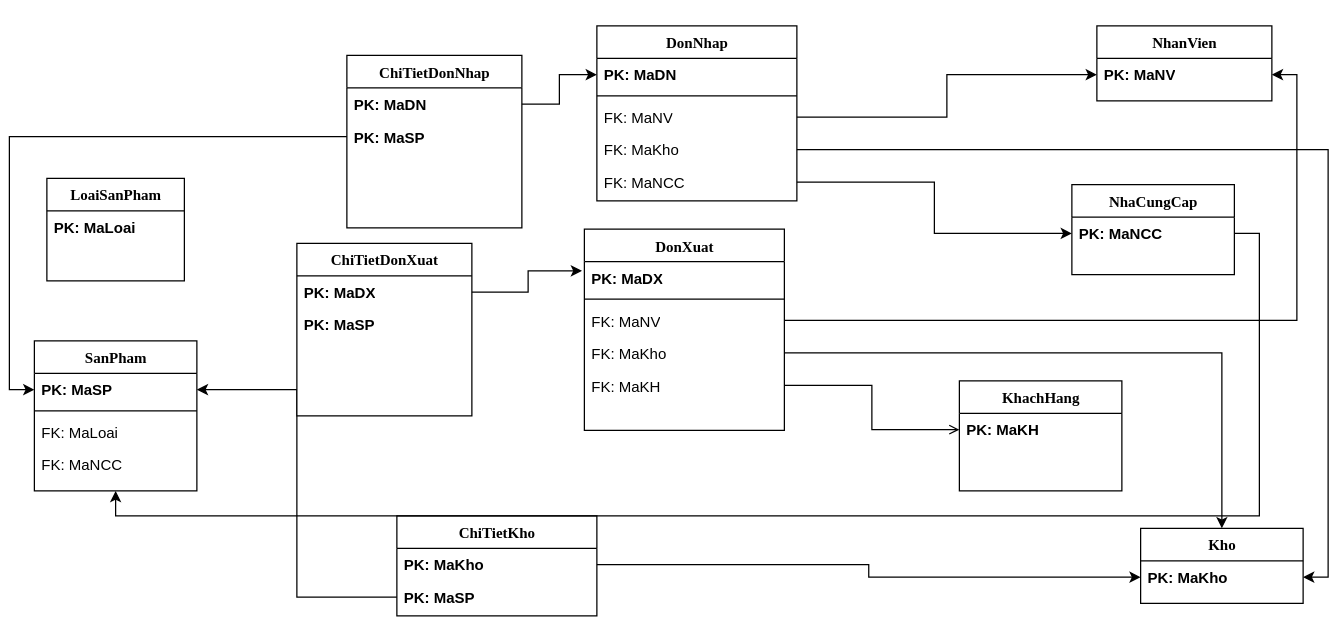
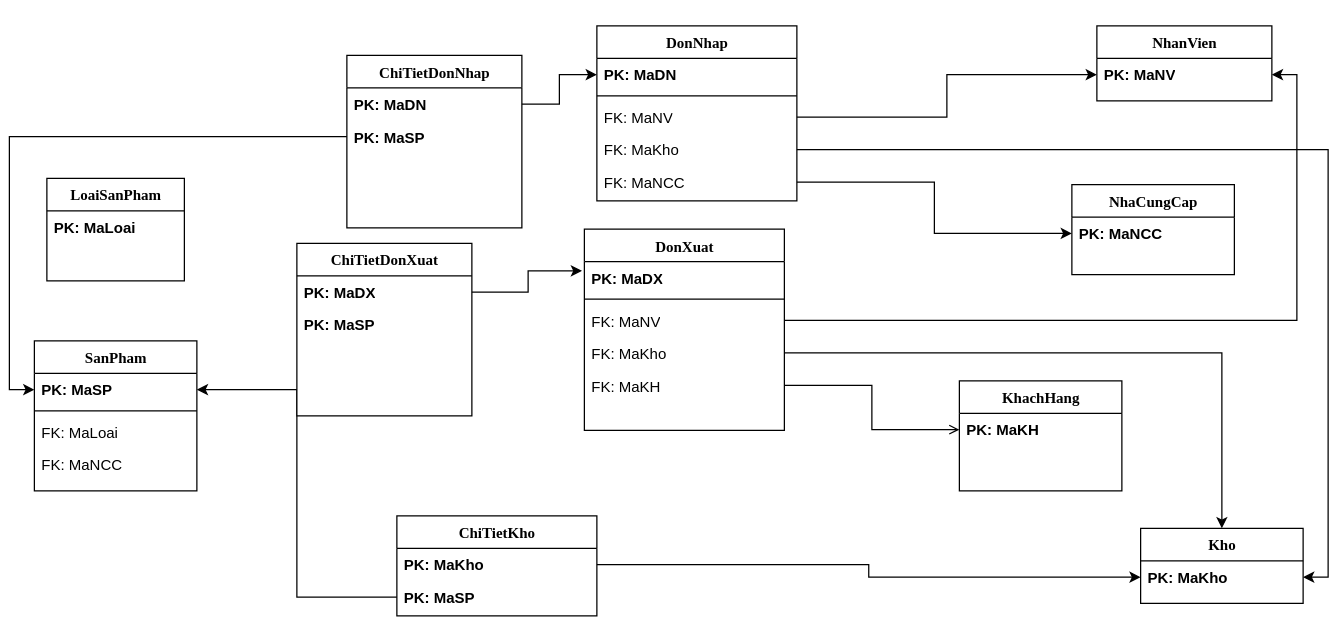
  <mxCell id="0" />
  <mxCell id="1" parent="0" />
  <mxCell id="2" value="&lt;div&gt;NhanVien&lt;/div&gt;&lt;div&gt;&lt;br&gt;&lt;/div&gt;" style="swimlane;html=1;fontStyle=1;align=center;verticalAlign=top;childLayout=stackLayout;horizontal=1;startSize=26;horizontalStack=0;resizeParent=1;resizeLast=0;collapsible=1;marginBottom=0;swimlaneFillColor=#ffffff;rounded=0;shadow=0;comic=0;labelBackgroundColor=none;strokeWidth=1;fillColor=none;fontFamily=Verdana;fontSize=12" parent="1" vertex="1"><mxGeometry x="870" y="20" width="140" height="60" as="geometry" /></mxCell>
  <mxCell id="3" value="&lt;div&gt;PK: MaNV&lt;/div&gt;&lt;div&gt;&lt;br&gt;&lt;/div&gt;" style="text;html=1;strokeColor=none;fillColor=none;align=left;verticalAlign=top;spacingLeft=4;spacingRight=4;whiteSpace=wrap;overflow=hidden;rotatable=0;points=[[0,0.5],[1,0.5]];portConstraint=eastwest;fontStyle=1" parent="2" vertex="1"><mxGeometry y="26" width="140" height="26" as="geometry" /></mxCell>
  <mxCell id="4" value="&lt;div&gt;NhaCungCap&lt;/div&gt;" style="swimlane;html=1;fontStyle=1;align=center;verticalAlign=top;childLayout=stackLayout;horizontal=1;startSize=26;horizontalStack=0;resizeParent=1;resizeLast=0;collapsible=1;marginBottom=0;swimlaneFillColor=#ffffff;rounded=0;shadow=0;comic=0;labelBackgroundColor=none;strokeWidth=1;fillColor=none;fontFamily=Verdana;fontSize=12" parent="1" vertex="1"><mxGeometry x="850" y="147" width="130" height="72" as="geometry" /></mxCell>
  <mxCell id="5" value="PK: MaNCC" style="text;html=1;strokeColor=none;fillColor=none;align=left;verticalAlign=top;spacingLeft=4;spacingRight=4;whiteSpace=wrap;overflow=hidden;rotatable=0;points=[[0,0.5],[1,0.5]];portConstraint=eastwest;fontStyle=1" parent="4" vertex="1"><mxGeometry y="26" width="130" height="26" as="geometry" /></mxCell>
  <mxCell id="6" value="SanPham" style="swimlane;html=1;fontStyle=1;align=center;verticalAlign=top;childLayout=stackLayout;horizontal=1;startSize=26;horizontalStack=0;resizeParent=1;resizeLast=0;collapsible=1;marginBottom=0;swimlaneFillColor=#ffffff;rounded=0;shadow=0;comic=0;labelBackgroundColor=none;strokeWidth=1;fillColor=none;fontFamily=Verdana;fontSize=12" parent="1" vertex="1"><mxGeometry x="20" y="272" width="130" height="120" as="geometry" /></mxCell>
  <mxCell id="7" value="PK: MaSP" style="text;html=1;strokeColor=none;fillColor=none;align=left;verticalAlign=top;spacingLeft=4;spacingRight=4;whiteSpace=wrap;overflow=hidden;rotatable=0;points=[[0,0.5],[1,0.5]];portConstraint=eastwest;fontStyle=1" parent="6" vertex="1"><mxGeometry y="26" width="130" height="26" as="geometry" /></mxCell>
  <mxCell id="8" value="" style="line;html=1;strokeWidth=1;fillColor=none;align=left;verticalAlign=middle;spacingTop=-1;spacingLeft=3;spacingRight=3;rotatable=0;labelPosition=right;points=[];portConstraint=eastwest;" parent="6" vertex="1"><mxGeometry y="52" width="130" height="8" as="geometry" /></mxCell>
  <mxCell id="9" value="FK: MaLoai" style="text;html=1;strokeColor=none;fillColor=none;align=left;verticalAlign=top;spacingLeft=4;spacingRight=4;whiteSpace=wrap;overflow=hidden;rotatable=0;points=[[0,0.5],[1,0.5]];portConstraint=eastwest;fontStyle=0" parent="6" vertex="1"><mxGeometry y="60" width="130" height="26" as="geometry" /></mxCell>
  <mxCell id="10" value="FK: MaNCC" style="text;html=1;strokeColor=none;fillColor=none;align=left;verticalAlign=top;spacingLeft=4;spacingRight=4;whiteSpace=wrap;overflow=hidden;rotatable=0;points=[[0,0.5],[1,0.5]];portConstraint=eastwest;fontStyle=0" parent="6" vertex="1"><mxGeometry y="86" width="130" height="26" as="geometry" /></mxCell>
  <mxCell id="11" value="DonNhap" style="swimlane;html=1;fontStyle=1;align=center;verticalAlign=top;childLayout=stackLayout;horizontal=1;startSize=26;horizontalStack=0;resizeParent=1;resizeLast=0;collapsible=1;marginBottom=0;swimlaneFillColor=#ffffff;rounded=0;shadow=0;comic=0;labelBackgroundColor=none;strokeWidth=1;fillColor=none;fontFamily=Verdana;fontSize=12" parent="1" vertex="1"><mxGeometry x="470" y="20" width="160" height="140" as="geometry" /></mxCell>
  <mxCell id="12" value="&lt;div&gt;PK: MaDN&lt;/div&gt;" style="text;html=1;strokeColor=none;fillColor=none;align=left;verticalAlign=top;spacingLeft=4;spacingRight=4;whiteSpace=wrap;overflow=hidden;rotatable=0;points=[[0,0.5],[1,0.5]];portConstraint=eastwest;fontStyle=1" parent="11" vertex="1"><mxGeometry y="26" width="160" height="26" as="geometry" /></mxCell>
  <mxCell id="13" value="" style="line;html=1;strokeWidth=1;fillColor=none;align=left;verticalAlign=middle;spacingTop=-1;spacingLeft=3;spacingRight=3;rotatable=0;labelPosition=right;points=[];portConstraint=eastwest;" parent="11" vertex="1"><mxGeometry y="52" width="160" height="8" as="geometry" /></mxCell>
  <mxCell id="14" value="FK: MaNV" style="text;html=1;strokeColor=none;fillColor=none;align=left;verticalAlign=top;spacingLeft=4;spacingRight=4;whiteSpace=wrap;overflow=hidden;rotatable=0;points=[[0,0.5],[1,0.5]];portConstraint=eastwest;fontStyle=0" parent="11" vertex="1"><mxGeometry y="60" width="160" height="26" as="geometry" /></mxCell>
  <mxCell id="15" value="FK: MaKho" style="text;html=1;strokeColor=none;fillColor=none;align=left;verticalAlign=top;spacingLeft=4;spacingRight=4;whiteSpace=wrap;overflow=hidden;rotatable=0;points=[[0,0.5],[1,0.5]];portConstraint=eastwest;" parent="11" vertex="1"><mxGeometry y="86" width="160" height="26" as="geometry" /></mxCell>
  <mxCell id="16" value="&lt;div&gt;FK: MaNCC&lt;/div&gt;" style="text;html=1;strokeColor=none;fillColor=none;align=left;verticalAlign=top;spacingLeft=4;spacingRight=4;whiteSpace=wrap;overflow=hidden;rotatable=0;points=[[0,0.5],[1,0.5]];portConstraint=eastwest;" parent="11" vertex="1"><mxGeometry y="112" width="160" height="26" as="geometry" /></mxCell>
  <mxCell id="17" value="Kho" style="swimlane;html=1;fontStyle=1;align=center;verticalAlign=top;childLayout=stackLayout;horizontal=1;startSize=26;horizontalStack=0;resizeParent=1;resizeLast=0;collapsible=1;marginBottom=0;swimlaneFillColor=#ffffff;rounded=0;shadow=0;comic=0;labelBackgroundColor=none;strokeWidth=1;fillColor=none;fontFamily=Verdana;fontSize=12" parent="1" vertex="1"><mxGeometry x="905" y="422" width="130" height="60" as="geometry" /></mxCell>
  <mxCell id="18" value="PK: MaKho" style="text;html=1;strokeColor=none;fillColor=none;align=left;verticalAlign=top;spacingLeft=4;spacingRight=4;whiteSpace=wrap;overflow=hidden;rotatable=0;points=[[0,0.5],[1,0.5]];portConstraint=eastwest;fontStyle=1" parent="17" vertex="1"><mxGeometry y="26" width="130" height="26" as="geometry" /></mxCell>
  <mxCell id="19" value="ChiTietKho" style="swimlane;html=1;fontStyle=1;align=center;verticalAlign=top;childLayout=stackLayout;horizontal=1;startSize=26;horizontalStack=0;resizeParent=1;resizeLast=0;collapsible=1;marginBottom=0;swimlaneFillColor=#ffffff;rounded=0;shadow=0;comic=0;labelBackgroundColor=none;strokeWidth=1;fillColor=none;fontFamily=Verdana;fontSize=12" parent="1" vertex="1"><mxGeometry x="310" y="412" width="160" height="80" as="geometry" /></mxCell>
  <mxCell id="20" value="PK: MaKho" style="text;html=1;strokeColor=none;fillColor=none;align=left;verticalAlign=top;spacingLeft=4;spacingRight=4;whiteSpace=wrap;overflow=hidden;rotatable=0;points=[[0,0.5],[1,0.5]];portConstraint=eastwest;fontStyle=1" parent="19" vertex="1"><mxGeometry y="26" width="160" height="26" as="geometry" /></mxCell>
  <mxCell id="21" value="PK: MaSP" style="text;html=1;strokeColor=none;fillColor=none;align=left;verticalAlign=top;spacingLeft=4;spacingRight=4;whiteSpace=wrap;overflow=hidden;rotatable=0;points=[[0,0.5],[1,0.5]];portConstraint=eastwest;fontStyle=1" parent="19" vertex="1"><mxGeometry y="52" width="160" height="26" as="geometry" /></mxCell>
  <mxCell id="22" value="ChiTietDonNhap" style="swimlane;html=1;fontStyle=1;align=center;verticalAlign=top;childLayout=stackLayout;horizontal=1;startSize=26;horizontalStack=0;resizeParent=1;resizeLast=0;collapsible=1;marginBottom=0;swimlaneFillColor=#ffffff;rounded=0;shadow=0;comic=0;labelBackgroundColor=none;strokeWidth=1;fillColor=none;fontFamily=Verdana;fontSize=12" parent="1" vertex="1"><mxGeometry x="270" y="43.5" width="140" height="138" as="geometry" /></mxCell>
  <mxCell id="23" value="PK: MaDN" style="text;html=1;strokeColor=none;fillColor=none;align=left;verticalAlign=top;spacingLeft=4;spacingRight=4;whiteSpace=wrap;overflow=hidden;rotatable=0;points=[[0,0.5],[1,0.5]];portConstraint=eastwest;fontStyle=1" parent="22" vertex="1"><mxGeometry y="26" width="140" height="26" as="geometry" /></mxCell>
  <mxCell id="24" value="PK: MaSP" style="text;html=1;strokeColor=none;fillColor=none;align=left;verticalAlign=top;spacingLeft=4;spacingRight=4;whiteSpace=wrap;overflow=hidden;rotatable=0;points=[[0,0.5],[1,0.5]];portConstraint=eastwest;fontStyle=1" parent="22" vertex="1"><mxGeometry y="52" width="140" height="26" as="geometry" /></mxCell>
  <mxCell id="25" value="LoaiSanPham" style="swimlane;html=1;fontStyle=1;align=center;verticalAlign=top;childLayout=stackLayout;horizontal=1;startSize=26;horizontalStack=0;resizeParent=1;resizeLast=0;collapsible=1;marginBottom=0;swimlaneFillColor=#ffffff;rounded=0;shadow=0;comic=0;labelBackgroundColor=none;strokeWidth=1;fillColor=none;fontFamily=Verdana;fontSize=12" parent="1" vertex="1"><mxGeometry x="30" y="142" width="110" height="82" as="geometry" /></mxCell>
  <mxCell id="26" value="PK: MaLoai" style="text;html=1;strokeColor=none;fillColor=none;align=left;verticalAlign=top;spacingLeft=4;spacingRight=4;whiteSpace=wrap;overflow=hidden;rotatable=0;points=[[0,0.5],[1,0.5]];portConstraint=eastwest;fontStyle=1" parent="25" vertex="1"><mxGeometry y="26" width="110" height="26" as="geometry" /></mxCell>
  <mxCell id="27" style="edgeStyle=orthogonalEdgeStyle;rounded=0;orthogonalLoop=1;jettySize=auto;html=1;exitX=1;exitY=0.5;exitDx=0;exitDy=0;fontColor=#000000;" parent="1" source="20" target="18" edge="1"><mxGeometry relative="1" as="geometry" /></mxCell>
  <mxCell id="28" style="edgeStyle=orthogonalEdgeStyle;rounded=0;orthogonalLoop=1;jettySize=auto;html=1;exitX=0;exitY=0.5;exitDx=0;exitDy=0;entryX=1;entryY=0.5;entryDx=0;entryDy=0;fontColor=#000000;" parent="1" source="21" target="7" edge="1"><mxGeometry relative="1" as="geometry" /></mxCell>
  <mxCell id="29" style="edgeStyle=orthogonalEdgeStyle;rounded=0;orthogonalLoop=1;jettySize=auto;html=1;exitX=0;exitY=0.5;exitDx=0;exitDy=0;entryX=0;entryY=0.5;entryDx=0;entryDy=0;fontColor=#000000;" parent="1" source="24" target="7" edge="1"><mxGeometry relative="1" as="geometry" /></mxCell>
  <mxCell id="30" style="edgeStyle=orthogonalEdgeStyle;rounded=0;orthogonalLoop=1;jettySize=auto;html=1;exitX=1;exitY=0.5;exitDx=0;exitDy=0;entryX=0;entryY=0.5;entryDx=0;entryDy=0;fontColor=#000000;" parent="1" source="23" target="12" edge="1"><mxGeometry relative="1" as="geometry" /></mxCell>
  <mxCell id="31" style="edgeStyle=orthogonalEdgeStyle;rounded=0;orthogonalLoop=1;jettySize=auto;html=1;exitX=1;exitY=0.5;exitDx=0;exitDy=0;fontColor=#000000;" parent="1" source="14" target="3" edge="1"><mxGeometry relative="1" as="geometry" /></mxCell>
  <mxCell id="32" style="edgeStyle=orthogonalEdgeStyle;rounded=0;orthogonalLoop=1;jettySize=auto;html=1;exitX=1;exitY=0.5;exitDx=0;exitDy=0;entryX=1;entryY=0.5;entryDx=0;entryDy=0;fontColor=#000000;" parent="1" source="15" target="18" edge="1"><mxGeometry relative="1" as="geometry" /></mxCell>
  <mxCell id="33" style="edgeStyle=orthogonalEdgeStyle;rounded=0;orthogonalLoop=1;jettySize=auto;html=1;exitX=1;exitY=0.5;exitDx=0;exitDy=0;entryX=0;entryY=0.5;entryDx=0;entryDy=0;fontColor=#000000;" parent="1" source="16" target="5" edge="1"><mxGeometry relative="1" as="geometry" /></mxCell>
- <mxCell id="34" style="edgeStyle=orthogonalEdgeStyle;rounded=0;orthogonalLoop=1;jettySize=auto;html=1;exitX=1;exitY=0.5;exitDx=0;exitDy=0;entryX=0.5;entryY=1;entryDx=0;entryDy=0;fontColor=#000000;" parent="1" source="5" target="6" edge="1"><mxGeometry relative="1" as="geometry" /></mxCell>
  <mxCell id="35" value="DonXuat" style="swimlane;html=1;fontStyle=1;align=center;verticalAlign=top;childLayout=stackLayout;horizontal=1;startSize=26;horizontalStack=0;resizeParent=1;resizeLast=0;collapsible=1;marginBottom=0;swimlaneFillColor=#ffffff;rounded=0;shadow=0;comic=0;labelBackgroundColor=none;strokeWidth=1;fillColor=none;fontFamily=Verdana;fontSize=12" parent="1" vertex="1"><mxGeometry x="460" y="182.5" width="160" height="161" as="geometry" /></mxCell>
  <mxCell id="36" value="PK: MaDX" style="text;html=1;strokeColor=none;fillColor=none;align=left;verticalAlign=top;spacingLeft=4;spacingRight=4;whiteSpace=wrap;overflow=hidden;rotatable=0;points=[[0,0.5],[1,0.5]];portConstraint=eastwest;fontStyle=1" parent="35" vertex="1"><mxGeometry y="26" width="160" height="26" as="geometry" /></mxCell>
  <mxCell id="37" value="" style="line;html=1;strokeWidth=1;fillColor=none;align=left;verticalAlign=middle;spacingTop=-1;spacingLeft=3;spacingRight=3;rotatable=0;labelPosition=right;points=[];portConstraint=eastwest;" parent="35" vertex="1"><mxGeometry y="52" width="160" height="8" as="geometry" /></mxCell>
  <mxCell id="38" value="FK: MaNV" style="text;html=1;strokeColor=none;fillColor=none;align=left;verticalAlign=top;spacingLeft=4;spacingRight=4;whiteSpace=wrap;overflow=hidden;rotatable=0;points=[[0,0.5],[1,0.5]];portConstraint=eastwest;fontStyle=0" parent="35" vertex="1"><mxGeometry y="60" width="160" height="26" as="geometry" /></mxCell>
  <mxCell id="39" value="FK: MaKho" style="text;html=1;strokeColor=none;fillColor=none;align=left;verticalAlign=top;spacingLeft=4;spacingRight=4;whiteSpace=wrap;overflow=hidden;rotatable=0;points=[[0,0.5],[1,0.5]];portConstraint=eastwest;" parent="35" vertex="1"><mxGeometry y="86" width="160" height="26" as="geometry" /></mxCell>
  <mxCell id="40" value="&lt;div&gt;FK: MaKH&lt;/div&gt;" style="text;html=1;strokeColor=none;fillColor=none;align=left;verticalAlign=top;spacingLeft=4;spacingRight=4;whiteSpace=wrap;overflow=hidden;rotatable=0;points=[[0,0.5],[1,0.5]];portConstraint=eastwest;" parent="35" vertex="1"><mxGeometry y="112" width="160" height="26" as="geometry" /></mxCell>
  <mxCell id="41" value="ChiTietDonXuat" style="swimlane;html=1;fontStyle=1;align=center;verticalAlign=top;childLayout=stackLayout;horizontal=1;startSize=26;horizontalStack=0;resizeParent=1;resizeLast=0;collapsible=1;marginBottom=0;swimlaneFillColor=#ffffff;rounded=0;shadow=0;comic=0;labelBackgroundColor=none;strokeWidth=1;fillColor=none;fontFamily=Verdana;fontSize=12" parent="1" vertex="1"><mxGeometry x="230" y="194" width="140" height="138" as="geometry" /></mxCell>
  <mxCell id="42" value="PK: MaDX" style="text;html=1;strokeColor=none;fillColor=none;align=left;verticalAlign=top;spacingLeft=4;spacingRight=4;whiteSpace=wrap;overflow=hidden;rotatable=0;points=[[0,0.5],[1,0.5]];portConstraint=eastwest;fontStyle=1" parent="41" vertex="1"><mxGeometry y="26" width="140" height="26" as="geometry" /></mxCell>
  <mxCell id="43" value="PK: MaSP" style="text;html=1;strokeColor=none;fillColor=none;align=left;verticalAlign=top;spacingLeft=4;spacingRight=4;whiteSpace=wrap;overflow=hidden;rotatable=0;points=[[0,0.5],[1,0.5]];portConstraint=eastwest;fontStyle=1" parent="41" vertex="1"><mxGeometry y="52" width="140" height="26" as="geometry" /></mxCell>
  <mxCell id="44" value="KhachHang" style="swimlane;html=1;fontStyle=1;align=center;verticalAlign=top;childLayout=stackLayout;horizontal=1;startSize=26;horizontalStack=0;resizeParent=1;resizeLast=0;collapsible=1;marginBottom=0;swimlaneFillColor=#ffffff;rounded=0;shadow=0;comic=0;labelBackgroundColor=none;strokeWidth=1;fillColor=none;fontFamily=Verdana;fontSize=12" parent="1" vertex="1"><mxGeometry x="760" y="304" width="130" height="88" as="geometry" /></mxCell>
  <mxCell id="45" value="PK: MaKH" style="text;html=1;strokeColor=none;fillColor=none;align=left;verticalAlign=top;spacingLeft=4;spacingRight=4;whiteSpace=wrap;overflow=hidden;rotatable=0;points=[[0,0.5],[1,0.5]];portConstraint=eastwest;fontStyle=1" parent="44" vertex="1"><mxGeometry y="26" width="130" height="26" as="geometry" /></mxCell>
  <mxCell id="46" style="edgeStyle=orthogonalEdgeStyle;rounded=0;orthogonalLoop=1;jettySize=auto;html=1;exitX=1;exitY=0.5;exitDx=0;exitDy=0;entryX=-0.012;entryY=0.288;entryDx=0;entryDy=0;entryPerimeter=0;" parent="1" source="42" target="36" edge="1"><mxGeometry relative="1" as="geometry" /></mxCell>
  <mxCell id="47" style="edgeStyle=orthogonalEdgeStyle;rounded=0;orthogonalLoop=1;jettySize=auto;html=1;exitX=1;exitY=0.5;exitDx=0;exitDy=0;entryX=0;entryY=0.5;entryDx=0;entryDy=0;endArrow=open;" parent="1" source="40" target="45" edge="1"><mxGeometry relative="1" as="geometry" /></mxCell>
  <mxCell id="48" style="edgeStyle=orthogonalEdgeStyle;rounded=0;orthogonalLoop=1;jettySize=auto;html=1;exitX=1;exitY=0.5;exitDx=0;exitDy=0;entryX=1;entryY=0.5;entryDx=0;entryDy=0;" parent="1" source="38" target="3" edge="1"><mxGeometry relative="1" as="geometry" /></mxCell>
  <mxCell id="49" style="edgeStyle=orthogonalEdgeStyle;rounded=0;orthogonalLoop=1;jettySize=auto;html=1;exitX=1;exitY=0.5;exitDx=0;exitDy=0;" parent="1" source="39" target="17" edge="1"><mxGeometry relative="1" as="geometry" /></mxCell>
